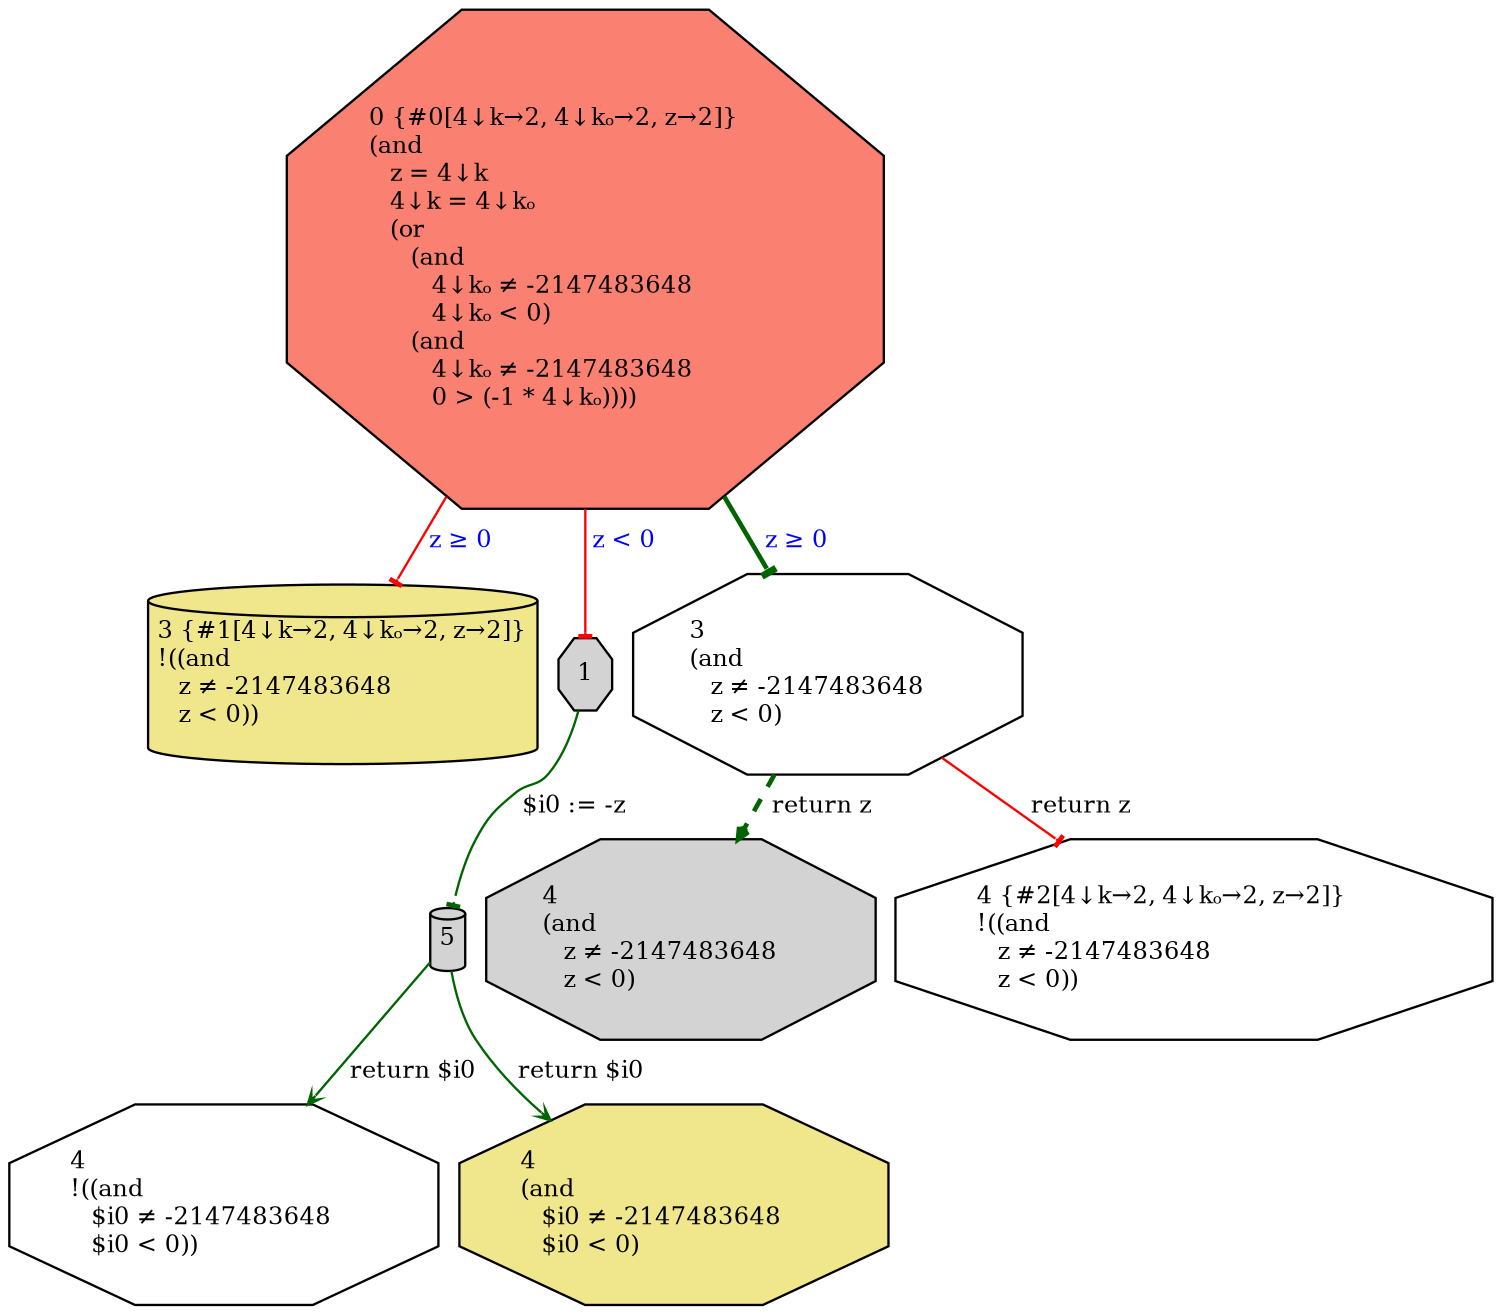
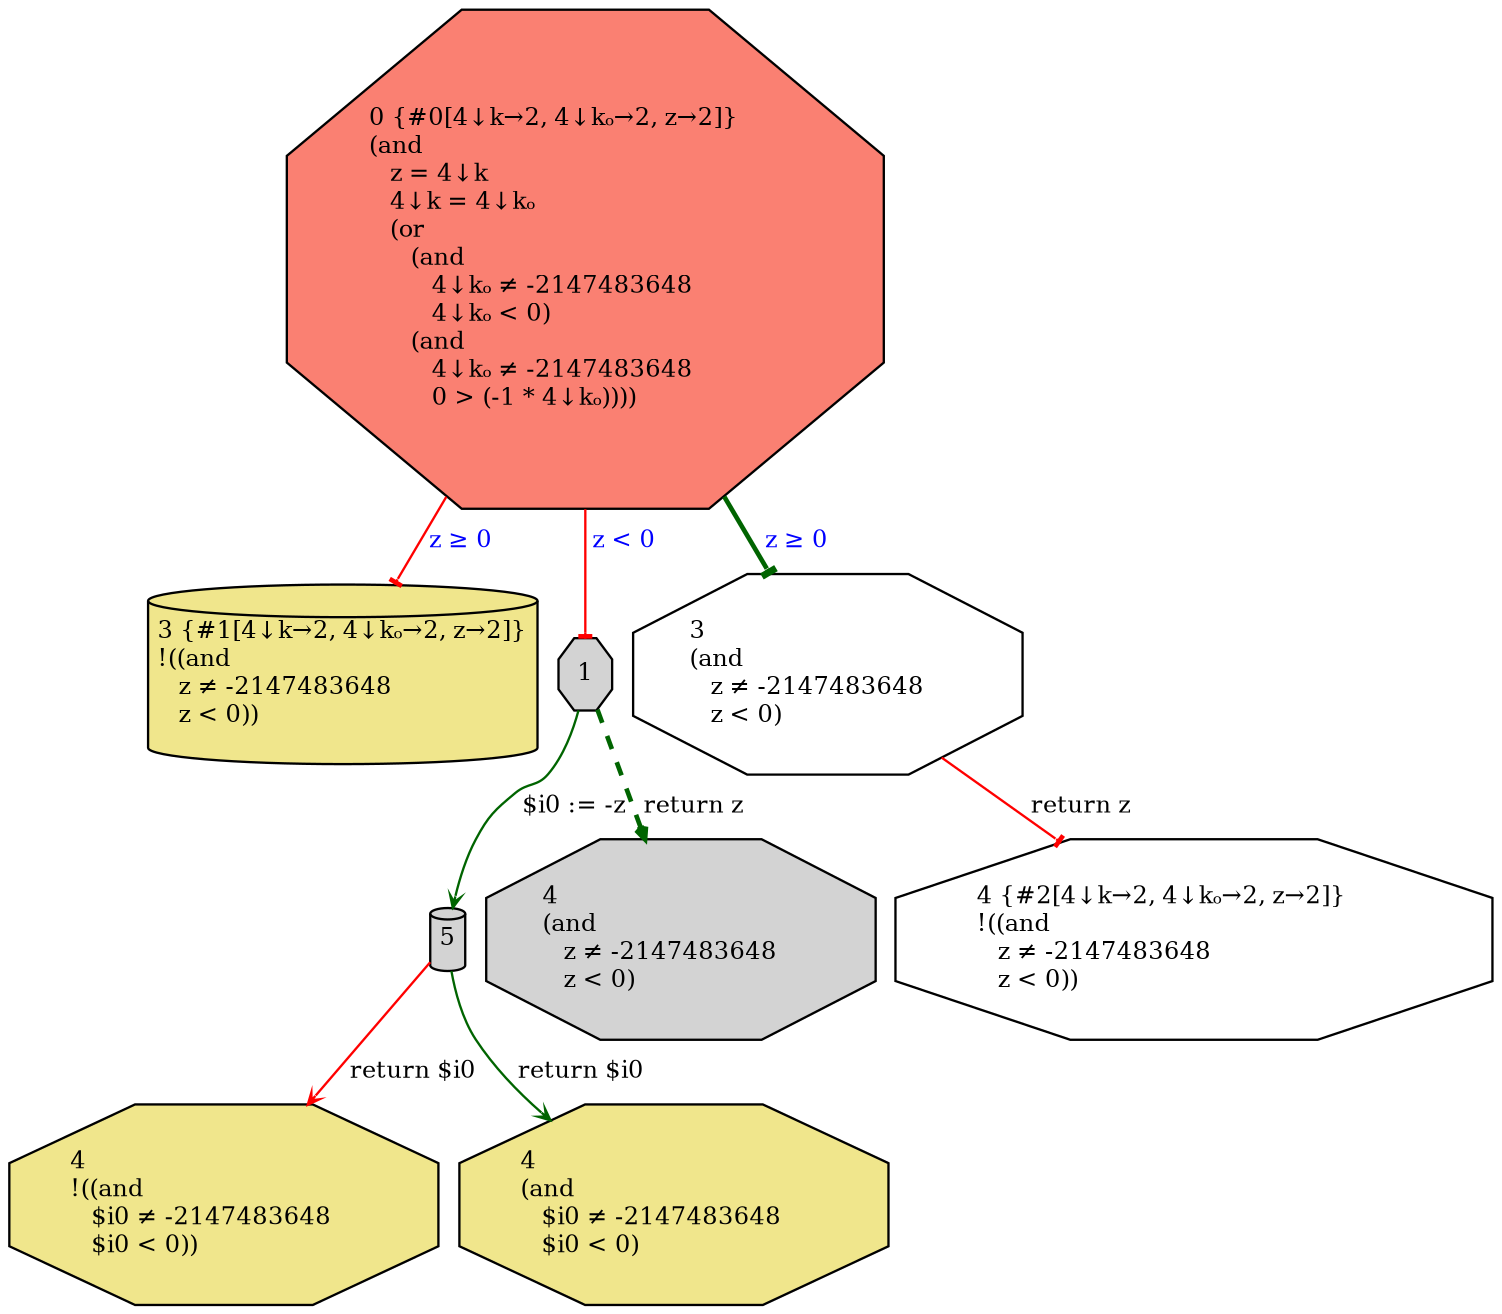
  digraph {
    nodesep=0.12
    ranksep=0.10
    node [fillcolor=khaki fontsize=10.5 margin="0.05,0.05" shape=octagon style=filled]
    edge [arrowhead=tee arrowsize=0.5 color=darkgreen fontsize=10.5]
    n1 [fillcolor=salmon height=0.02 label="0 {#0[4↓k→2, 4↓kₒ→2, z→2]}\l(and\l   z = 4↓k\l   4↓k = 4↓kₒ\l   (or\l      (and\l         4↓kₒ ≠ -2147483648\l         4↓kₒ < 0)\l      (and\l         4↓kₒ ≠ -2147483648\l         0 > (-1 * 4↓kₒ))))\l" width=0.02]
    n2 [height=0.02 label="3 {#1[4↓k→2, 4↓kₒ→2, z→2]}\l!((and\l   z ≠ -2147483648\l   z < 0))\l" shape=cylinder width=0.02]
    n3 [fillcolor=lightgrey height=0.02 label=1 width=0.02]
    n4 [fillcolor=white height=0.02 label="3\l(and\l   z ≠ -2147483648\l   z < 0)\l" width=0.02]
    n5 [fillcolor=lightgrey height=0.02 label=5 shape=cylinder width=0.02]
    n6 [fillcolor=white height=0.02 label="4 {#2[4↓k→2, 4↓kₒ→2, z→2]}\l!((and\l   z ≠ -2147483648\l   z < 0))\l" width=0.02]
    n7 [fillcolor=lightgrey height=0.02 label="4\l(and\l   z ≠ -2147483648\l   z < 0)\l" width=0.02]
-   n8 [fillcolor=white height=0.02 label="4\l!((and\l   $i0 ≠ -2147483648\l   $i0 < 0))\l" width=0.02]
+   n8 [height=0.02 label="4\l!((and\l   $i0 ≠ -2147483648\l   $i0 < 0))\l" width=0.02]
    n9 [height=0.02 label="4\l(and\l   $i0 ≠ -2147483648\l   $i0 < 0)\l" width=0.02]
    n1 -> n2 [color=red fontcolor="#0000FF" label=" z ≥ 0"]
    n1 -> n3 [color=red fontcolor="#0000FF" label=" z < 0"]
    n1 -> n4 [fontcolor="#0000FF" label=" z ≥ 0" style=bold]
-   n3 -> n5 [label=" $i0 := -z"]
+   n3 -> n5 [arrowhead=vee label=" $i0 := -z"]
    n4 -> n6 [color=red label=" return z"]
-   n4 -> n7 [arrowhead=vee label=" return z" style="bold,dashed"]
-   n5 -> n8 [arrowhead=vee label=" return $i0"]
+   n3 -> n7 [arrowhead=vee label=" return z" style="bold,dashed"]
+   n5 -> n8 [arrowhead=vee color=red label=" return $i0"]
    n5 -> n9 [arrowhead=vee label=" return $i0"]
  }
